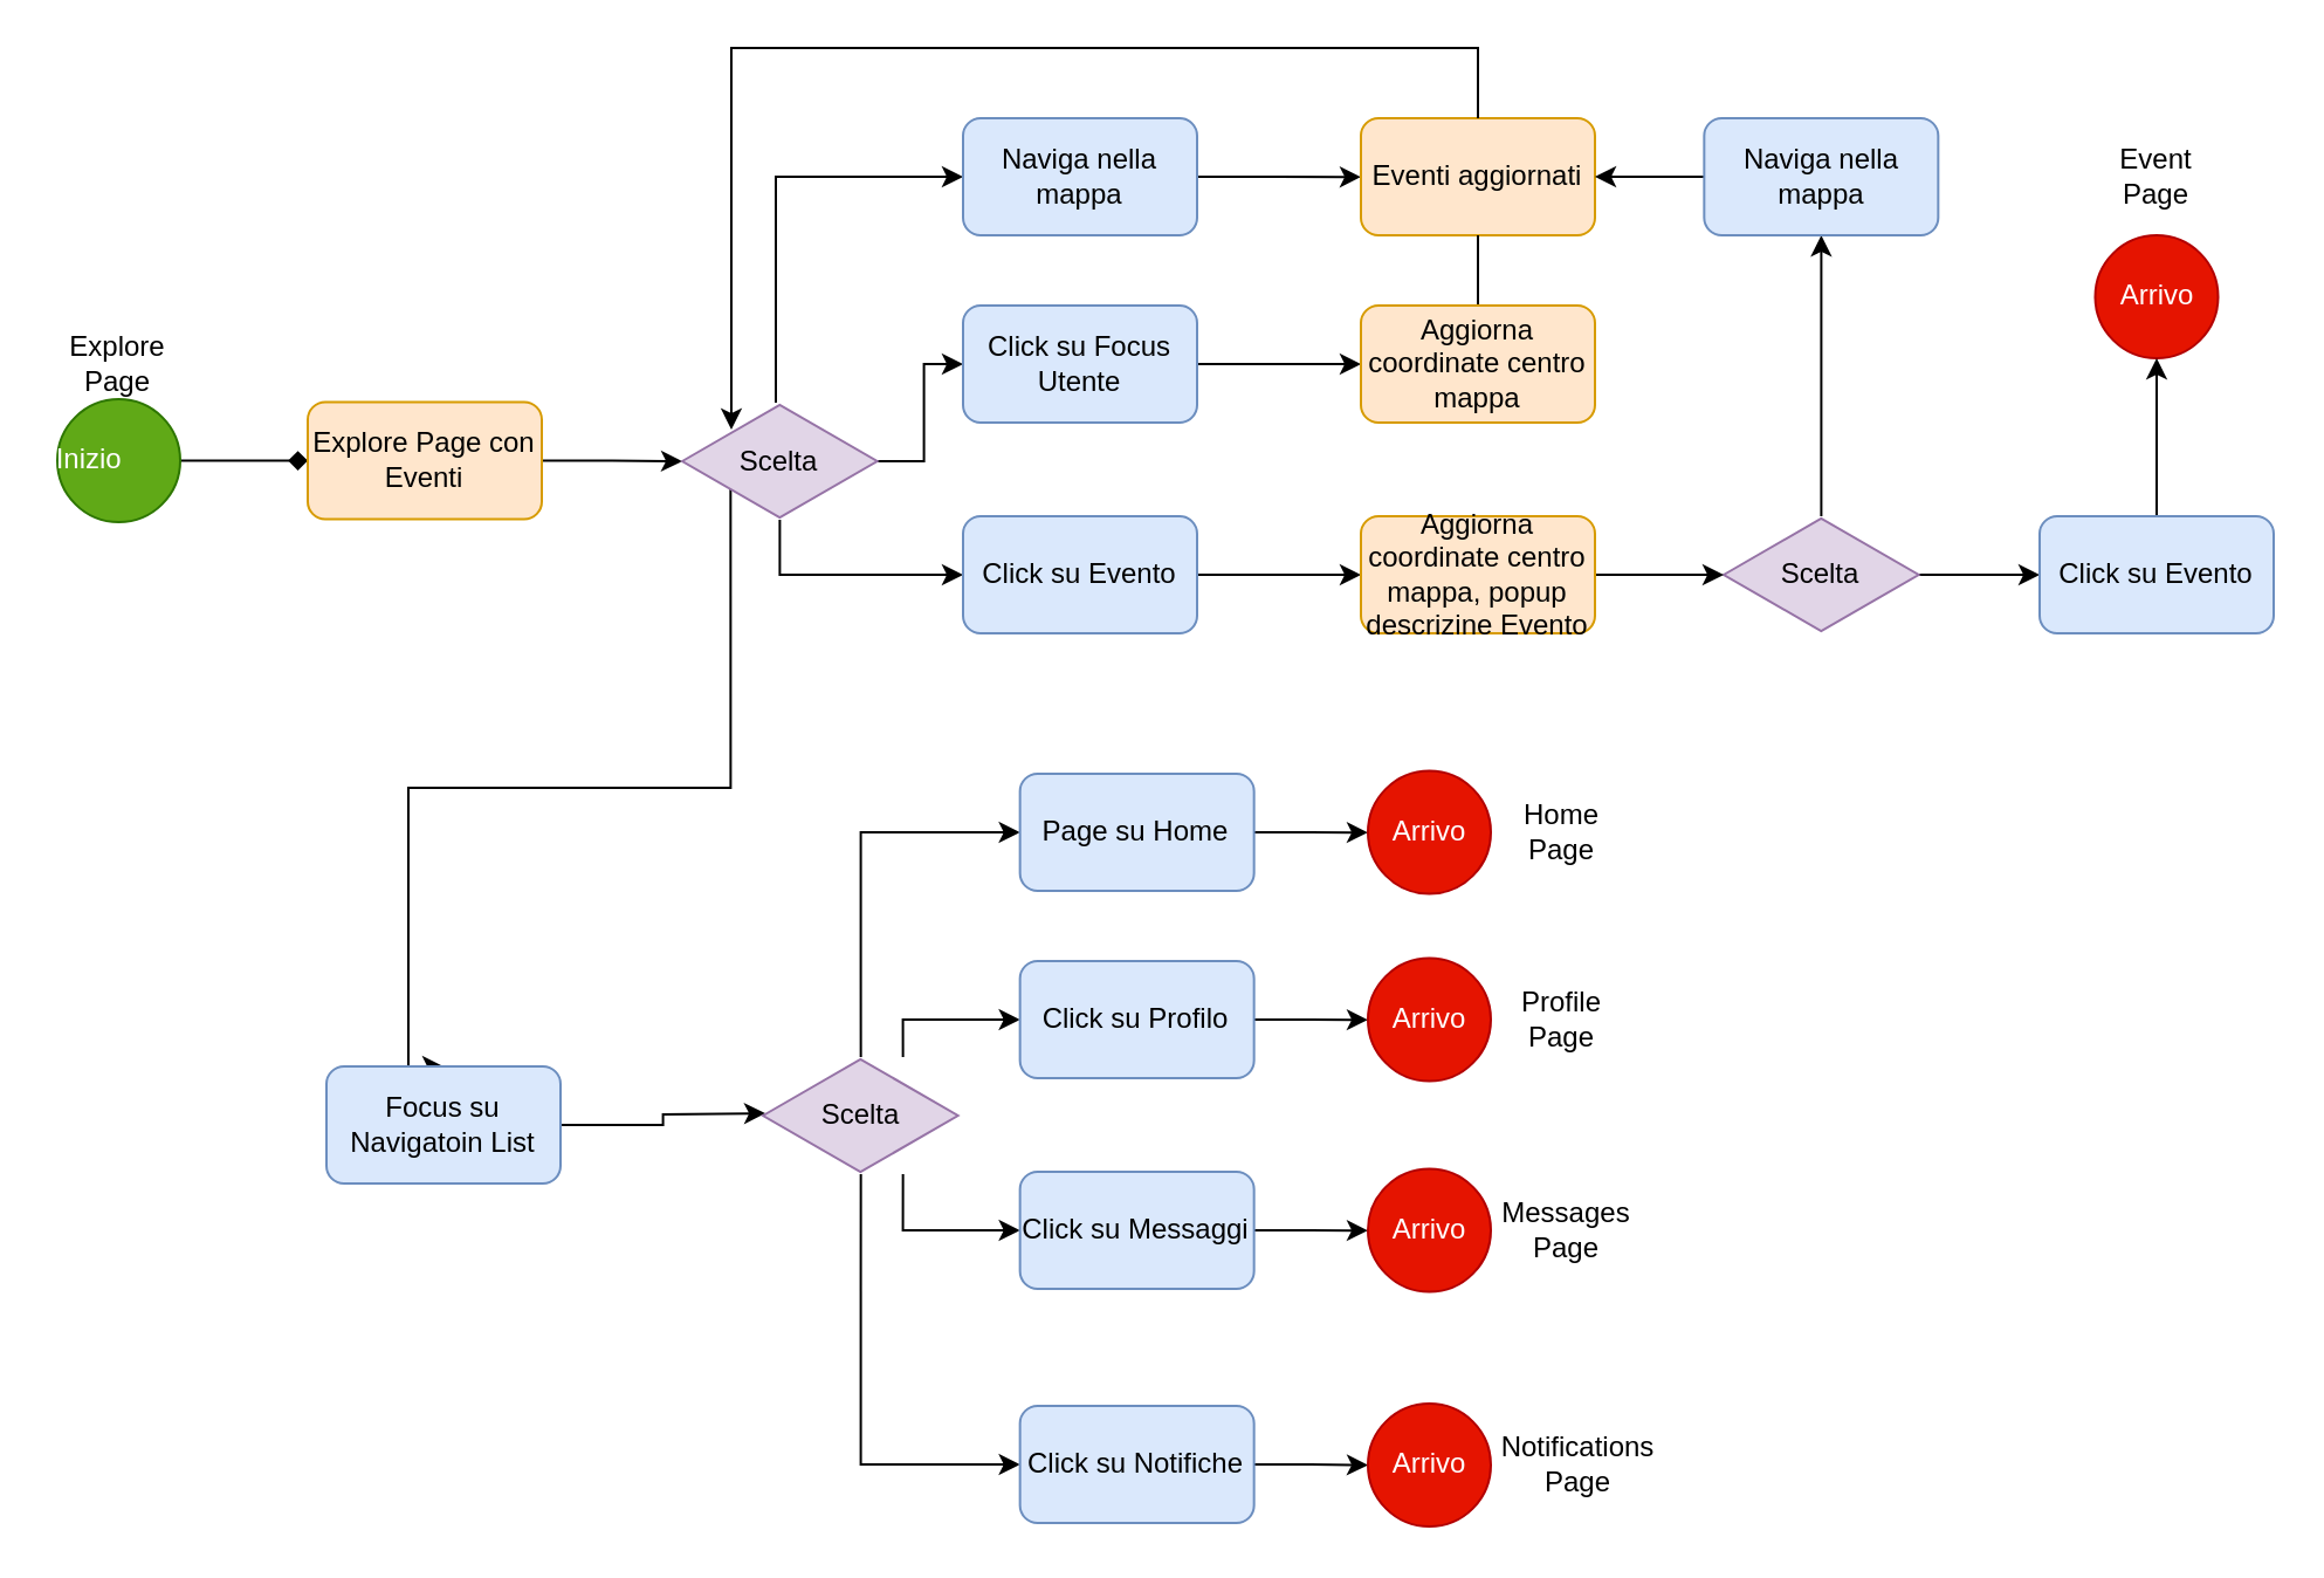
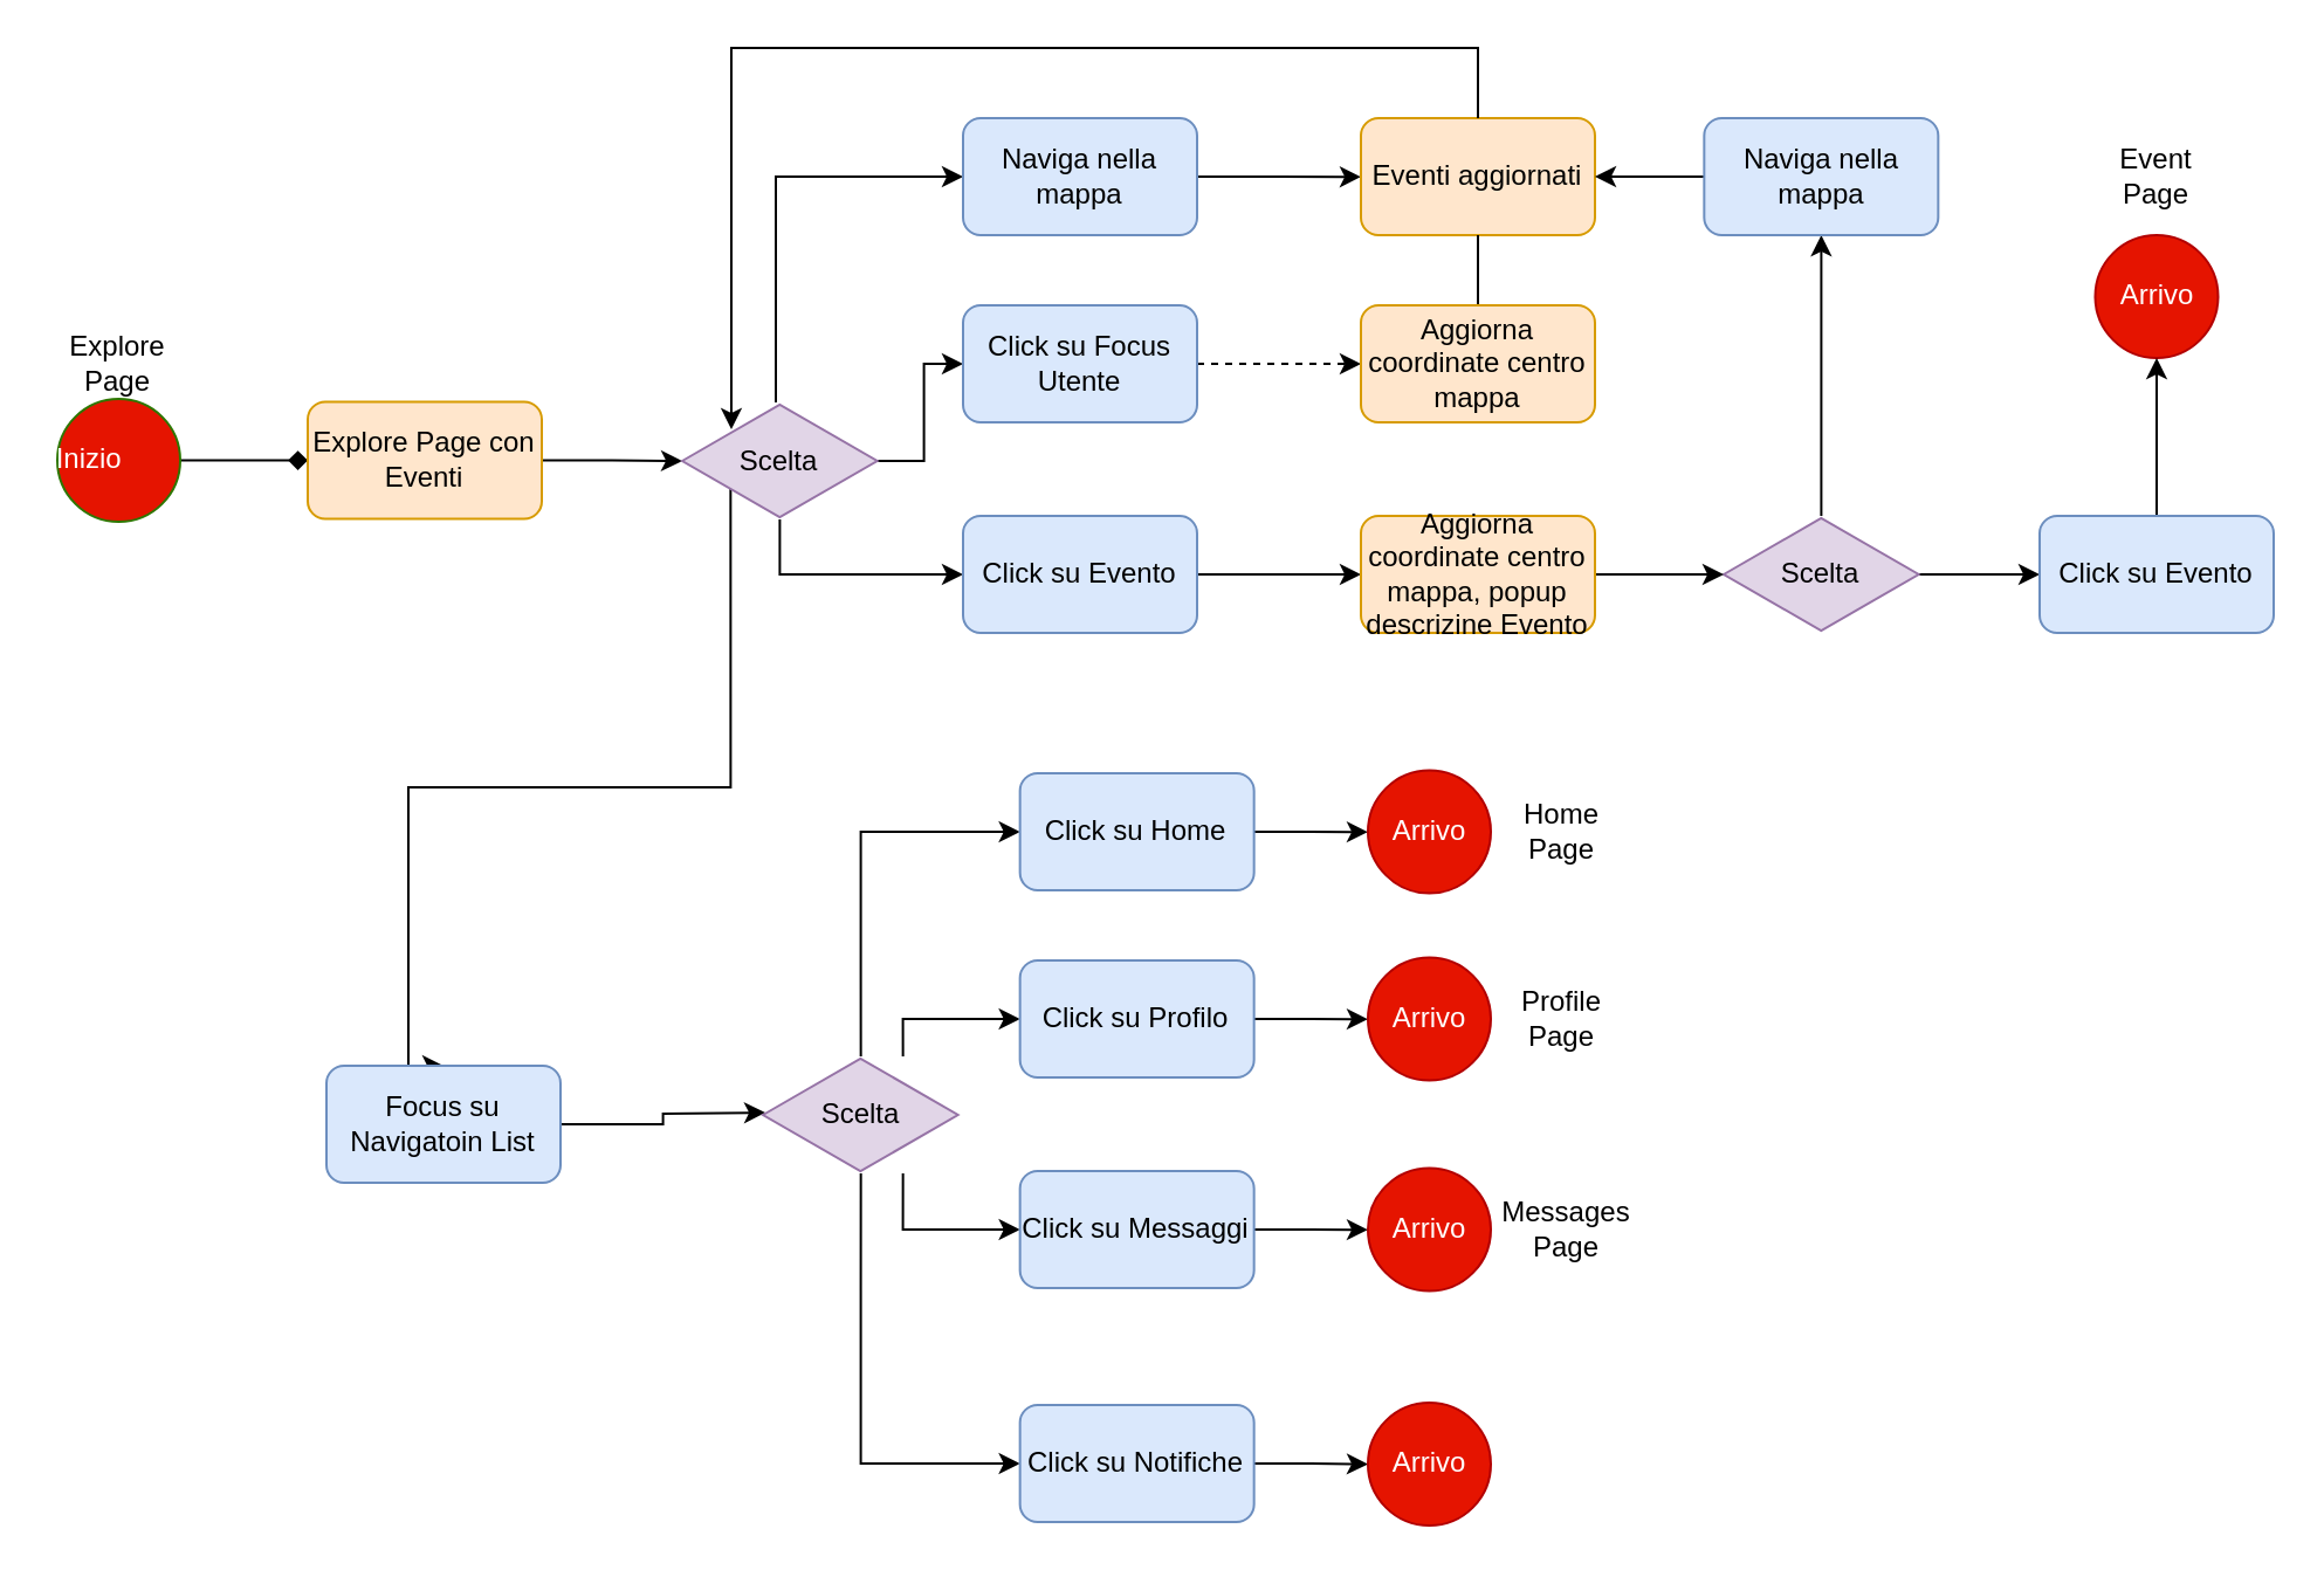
  <mxCell id="0" />
  <mxCell id="1" parent="0" />
  <mxCell id="2" value="" style="edgeStyle=orthogonalEdgeStyle;rounded=0;orthogonalLoop=1;jettySize=auto;html=1;endArrow=diamond;" parent="1" source="3" target="6" edge="1"><mxGeometry relative="1" as="geometry" /></mxCell>
- <mxCell id="3" value="Inizio&lt;span style=&quot;white-space: pre;&quot;&gt;&#09;&lt;/span&gt;" style="ellipse;whiteSpace=wrap;html=1;aspect=fixed;fillColor=#60a917;strokeColor=#2D7600;fontColor=#ffffff;" parent="1" vertex="1"><mxGeometry x="24" y="170" width="52.5" height="52.5" as="geometry" /></mxCell>
+ <mxCell id="3" value="Inizio&lt;span style=&quot;white-space: pre;&quot;&gt;&#09;&lt;/span&gt;" style="ellipse;whiteSpace=wrap;html=1;aspect=fixed;fillColor=#e51400;strokeColor=#2D7600;fontColor=#ffffff;" parent="1" vertex="1"><mxGeometry x="24" y="170" width="52.5" height="52.5" as="geometry" /></mxCell>
  <mxCell id="4" value="Explore&lt;br&gt;Page" style="text;html=1;strokeColor=none;fillColor=none;align=center;verticalAlign=middle;whiteSpace=wrap;rounded=0;" parent="1" vertex="1"><mxGeometry x="20" y="140" width="60" height="30" as="geometry" /></mxCell>
  <mxCell id="5" value="" style="edgeStyle=orthogonalEdgeStyle;rounded=0;orthogonalLoop=1;jettySize=auto;html=1;" parent="1" source="6" target="11" edge="1"><mxGeometry relative="1" as="geometry" /></mxCell>
  <mxCell id="6" value="Explore Page con Eventi" style="rounded=1;whiteSpace=wrap;html=1;fillColor=#ffe6cc;strokeColor=#d79b00;" parent="1" vertex="1"><mxGeometry x="131" y="171.25" width="100" height="50" as="geometry" /></mxCell>
  <mxCell id="7" style="edgeStyle=orthogonalEdgeStyle;rounded=0;orthogonalLoop=1;jettySize=auto;html=1;entryX=0;entryY=0.5;entryDx=0;entryDy=0;" parent="1" source="11" target="13" edge="1"><mxGeometry relative="1" as="geometry"><Array as="points"><mxPoint x="331" y="75" /></Array></mxGeometry></mxCell>
  <mxCell id="8" style="edgeStyle=orthogonalEdgeStyle;rounded=0;orthogonalLoop=1;jettySize=auto;html=1;entryX=0;entryY=0.5;entryDx=0;entryDy=0;" parent="1" source="11" target="15" edge="1"><mxGeometry relative="1" as="geometry"><Array as="points"><mxPoint x="333" y="245" /></Array></mxGeometry></mxCell>
  <mxCell id="9" style="edgeStyle=orthogonalEdgeStyle;rounded=0;orthogonalLoop=1;jettySize=auto;html=1;entryX=0.5;entryY=0;entryDx=0;entryDy=0;exitX=0.248;exitY=0.73;exitDx=0;exitDy=0;exitPerimeter=0;" parent="1" source="11" target="19" edge="1"><mxGeometry relative="1" as="geometry"><Array as="points"><mxPoint x="312" y="336" /><mxPoint x="174" y="336" /></Array></mxGeometry></mxCell>
  <mxCell id="10" style="edgeStyle=orthogonalEdgeStyle;rounded=0;orthogonalLoop=1;jettySize=auto;html=1;entryX=0;entryY=0.5;entryDx=0;entryDy=0;" edge="1" parent="1" source="11" target="44"><mxGeometry relative="1" as="geometry" /></mxCell>
  <mxCell id="11" value="Scelta" style="html=1;whiteSpace=wrap;aspect=fixed;shape=isoRectangle;fillColor=#e1d5e7;strokeColor=#9673a6;" parent="1" vertex="1"><mxGeometry x="291" y="171.5" width="83.33" height="50" as="geometry" /></mxCell>
  <mxCell id="12" value="" style="edgeStyle=orthogonalEdgeStyle;rounded=0;orthogonalLoop=1;jettySize=auto;html=1;" parent="1" source="13" edge="1"><mxGeometry relative="1" as="geometry"><mxPoint x="581" y="75.1" as="targetPoint" /></mxGeometry></mxCell>
  <mxCell id="13" value="Naviga nella mappa" style="rounded=1;whiteSpace=wrap;html=1;fillColor=#dae8fc;strokeColor=#6c8ebf;" parent="1" vertex="1"><mxGeometry x="411" y="50" width="100" height="50" as="geometry" /></mxCell>
  <mxCell id="14" value="" style="edgeStyle=orthogonalEdgeStyle;rounded=0;orthogonalLoop=1;jettySize=auto;html=1;" edge="1" parent="1" source="15" target="51"><mxGeometry relative="1" as="geometry" /></mxCell>
  <mxCell id="15" value="Click su Evento" style="rounded=1;whiteSpace=wrap;html=1;fillColor=#dae8fc;strokeColor=#6c8ebf;" parent="1" vertex="1"><mxGeometry x="411" y="220" width="100" height="50" as="geometry" /></mxCell>
  <mxCell id="16" value="Arrivo" style="ellipse;whiteSpace=wrap;html=1;aspect=fixed;fillColor=#e51400;strokeColor=#B20000;fontColor=#ffffff;" parent="1" vertex="1"><mxGeometry x="894.75" y="100" width="52.5" height="52.5" as="geometry" /></mxCell>
  <mxCell id="17" value="Event Page" style="text;html=1;strokeColor=none;fillColor=none;align=center;verticalAlign=middle;whiteSpace=wrap;rounded=0;" parent="1" vertex="1"><mxGeometry x="891" y="60" width="60" height="30" as="geometry" /></mxCell>
  <mxCell id="18" value="" style="edgeStyle=orthogonalEdgeStyle;rounded=0;orthogonalLoop=1;jettySize=auto;html=1;" parent="1" source="19" edge="1"><mxGeometry relative="1" as="geometry"><mxPoint x="326.5" y="475" as="targetPoint" /></mxGeometry></mxCell>
  <mxCell id="19" value="Focus su Navigatoin List" style="rounded=1;whiteSpace=wrap;html=1;fillColor=#dae8fc;strokeColor=#6c8ebf;" parent="1" vertex="1"><mxGeometry x="139" y="455" width="100" height="50" as="geometry" /></mxCell>
  <mxCell id="20" style="edgeStyle=orthogonalEdgeStyle;rounded=0;orthogonalLoop=1;jettySize=auto;html=1;entryX=0;entryY=0.5;entryDx=0;entryDy=0;" parent="1" target="25" edge="1"><mxGeometry relative="1" as="geometry"><mxPoint x="367.33" y="451" as="sourcePoint" /><Array as="points"><mxPoint x="367.33" y="416" /><mxPoint x="367.33" y="355" /></Array></mxGeometry></mxCell>
  <mxCell id="21" style="edgeStyle=orthogonalEdgeStyle;rounded=0;orthogonalLoop=1;jettySize=auto;html=1;entryX=0;entryY=0.5;entryDx=0;entryDy=0;" parent="1" target="27" edge="1"><mxGeometry relative="1" as="geometry"><mxPoint x="385.33" y="451" as="sourcePoint" /><Array as="points"><mxPoint x="385.33" y="435" /></Array></mxGeometry></mxCell>
  <mxCell id="22" style="edgeStyle=orthogonalEdgeStyle;rounded=0;orthogonalLoop=1;jettySize=auto;html=1;entryX=0;entryY=0.5;entryDx=0;entryDy=0;" parent="1" target="29" edge="1"><mxGeometry relative="1" as="geometry"><mxPoint x="385.33" y="501" as="sourcePoint" /><Array as="points"><mxPoint x="385.33" y="525" /></Array></mxGeometry></mxCell>
  <mxCell id="23" style="edgeStyle=orthogonalEdgeStyle;rounded=0;orthogonalLoop=1;jettySize=auto;html=1;entryX=0;entryY=0.5;entryDx=0;entryDy=0;" parent="1" target="31" edge="1"><mxGeometry relative="1" as="geometry"><mxPoint x="367.33" y="501" as="sourcePoint" /><Array as="points"><mxPoint x="367.33" y="551" /><mxPoint x="367.33" y="551" /><mxPoint x="367.33" y="625" /></Array></mxGeometry></mxCell>
  <mxCell id="24" value="" style="edgeStyle=orthogonalEdgeStyle;rounded=0;orthogonalLoop=1;jettySize=auto;html=1;" parent="1" source="25" target="32" edge="1"><mxGeometry relative="1" as="geometry" /></mxCell>
- <mxCell id="25" value="Page su Home" style="rounded=1;whiteSpace=wrap;html=1;fillColor=#dae8fc;strokeColor=#6c8ebf;" parent="1" vertex="1"><mxGeometry x="435.33" y="330" width="100" height="50" as="geometry" /></mxCell>
+ <mxCell id="25" value="Click su Home" style="rounded=1;whiteSpace=wrap;html=1;fillColor=#dae8fc;strokeColor=#6c8ebf;" parent="1" vertex="1"><mxGeometry x="435.33" y="330" width="100" height="50" as="geometry" /></mxCell>
  <mxCell id="26" value="" style="edgeStyle=orthogonalEdgeStyle;rounded=0;orthogonalLoop=1;jettySize=auto;html=1;" parent="1" source="27" target="33" edge="1"><mxGeometry relative="1" as="geometry" /></mxCell>
  <mxCell id="27" value="Click su Profilo" style="rounded=1;whiteSpace=wrap;html=1;fillColor=#dae8fc;strokeColor=#6c8ebf;" parent="1" vertex="1"><mxGeometry x="435.33" y="410" width="100" height="50" as="geometry" /></mxCell>
  <mxCell id="28" value="" style="edgeStyle=orthogonalEdgeStyle;rounded=0;orthogonalLoop=1;jettySize=auto;html=1;" parent="1" source="29" target="34" edge="1"><mxGeometry relative="1" as="geometry" /></mxCell>
  <mxCell id="29" value="Click su Messaggi" style="rounded=1;whiteSpace=wrap;html=1;fillColor=#dae8fc;strokeColor=#6c8ebf;" parent="1" vertex="1"><mxGeometry x="435.33" y="500" width="100" height="50" as="geometry" /></mxCell>
  <mxCell id="30" value="" style="edgeStyle=orthogonalEdgeStyle;rounded=0;orthogonalLoop=1;jettySize=auto;html=1;" parent="1" source="31" target="35" edge="1"><mxGeometry relative="1" as="geometry" /></mxCell>
  <mxCell id="31" value="Click su Notifiche" style="rounded=1;whiteSpace=wrap;html=1;fillColor=#dae8fc;strokeColor=#6c8ebf;" parent="1" vertex="1"><mxGeometry x="435.33" y="600" width="100" height="50" as="geometry" /></mxCell>
  <mxCell id="32" value="Arrivo" style="ellipse;whiteSpace=wrap;html=1;aspect=fixed;fillColor=#e51400;strokeColor=#B20000;fontColor=#ffffff;" parent="1" vertex="1"><mxGeometry x="584" y="328.75" width="52.5" height="52.5" as="geometry" /></mxCell>
  <mxCell id="33" value="Arrivo" style="ellipse;whiteSpace=wrap;html=1;aspect=fixed;fillColor=#e51400;strokeColor=#B20000;fontColor=#ffffff;" parent="1" vertex="1"><mxGeometry x="584" y="408.75" width="52.5" height="52.5" as="geometry" /></mxCell>
  <mxCell id="34" value="Arrivo" style="ellipse;whiteSpace=wrap;html=1;aspect=fixed;fillColor=#e51400;strokeColor=#B20000;fontColor=#ffffff;" parent="1" vertex="1"><mxGeometry x="584" y="498.75" width="52.5" height="52.5" as="geometry" /></mxCell>
  <mxCell id="35" value="Arrivo" style="ellipse;whiteSpace=wrap;html=1;aspect=fixed;fillColor=#e51400;strokeColor=#B20000;fontColor=#ffffff;" parent="1" vertex="1"><mxGeometry x="584" y="599" width="52.5" height="52.5" as="geometry" /></mxCell>
  <mxCell id="36" value="Home Page" style="text;html=1;strokeColor=none;fillColor=none;align=center;verticalAlign=middle;whiteSpace=wrap;rounded=0;" parent="1" vertex="1"><mxGeometry x="636.5" y="340" width="60" height="30" as="geometry" /></mxCell>
  <mxCell id="37" value="Profile Page" style="text;html=1;strokeColor=none;fillColor=none;align=center;verticalAlign=middle;whiteSpace=wrap;rounded=0;" parent="1" vertex="1"><mxGeometry x="636.5" y="420" width="60" height="30" as="geometry" /></mxCell>
  <mxCell id="38" value="Messages Page" style="text;html=1;strokeColor=none;fillColor=none;align=center;verticalAlign=middle;whiteSpace=wrap;rounded=0;" parent="1" vertex="1"><mxGeometry x="638.5" y="510" width="60" height="30" as="geometry" /></mxCell>
- <mxCell id="39" value="Notifications&lt;br&gt;Page" style="text;html=1;strokeColor=none;fillColor=none;align=center;verticalAlign=middle;whiteSpace=wrap;rounded=0;" parent="1" vertex="1"><mxGeometry x="644" y="610" width="60" height="30" as="geometry" /></mxCell>
  <mxCell id="40" value="Scelta" style="html=1;whiteSpace=wrap;aspect=fixed;shape=isoRectangle;fillColor=#e1d5e7;strokeColor=#9673a6;" parent="1" vertex="1"><mxGeometry x="325.5" y="451" width="83.33" height="50" as="geometry" /></mxCell>
  <mxCell id="41" value="Eventi aggiornati" style="rounded=1;whiteSpace=wrap;html=1;fillColor=#ffe6cc;strokeColor=#d79b00;" vertex="1" parent="1"><mxGeometry x="581" y="50" width="100" height="50" as="geometry" /></mxCell>
  <mxCell id="42" style="edgeStyle=orthogonalEdgeStyle;rounded=0;orthogonalLoop=1;jettySize=auto;html=1;entryX=0.252;entryY=0.23;entryDx=0;entryDy=0;entryPerimeter=0;" edge="1" parent="1" source="41" target="11"><mxGeometry relative="1" as="geometry"><Array as="points"><mxPoint x="631" y="20" /><mxPoint x="312" y="20" /></Array></mxGeometry></mxCell>
- <mxCell id="43" value="" style="edgeStyle=orthogonalEdgeStyle;rounded=0;orthogonalLoop=1;jettySize=auto;html=1;" edge="1" parent="1" source="44" target="46"><mxGeometry relative="1" as="geometry" /></mxCell>
+ <mxCell id="43" value="" style="edgeStyle=orthogonalEdgeStyle;rounded=0;orthogonalLoop=1;jettySize=auto;html=1;dashed=1;" edge="1" parent="1" source="44" target="46"><mxGeometry relative="1" as="geometry" /></mxCell>
  <mxCell id="44" value="Click su Focus Utente" style="rounded=1;whiteSpace=wrap;html=1;fillColor=#dae8fc;strokeColor=#6c8ebf;" vertex="1" parent="1"><mxGeometry x="411" y="130" width="100" height="50" as="geometry" /></mxCell>
  <mxCell id="45" value="" style="edgeStyle=orthogonalEdgeStyle;rounded=0;orthogonalLoop=1;jettySize=auto;html=1;endArrow=none;" edge="1" parent="1" source="46" target="41"><mxGeometry relative="1" as="geometry" /></mxCell>
  <mxCell id="46" value="Aggiorna coordinate centro mappa" style="rounded=1;whiteSpace=wrap;html=1;fillColor=#ffe6cc;strokeColor=#d79b00;" vertex="1" parent="1"><mxGeometry x="581" y="130" width="100" height="50" as="geometry" /></mxCell>
  <mxCell id="47" value="" style="edgeStyle=orthogonalEdgeStyle;rounded=0;orthogonalLoop=1;jettySize=auto;html=1;" edge="1" parent="1" source="49" target="53"><mxGeometry relative="1" as="geometry" /></mxCell>
  <mxCell id="48" value="" style="edgeStyle=orthogonalEdgeStyle;rounded=0;orthogonalLoop=1;jettySize=auto;html=1;" edge="1" parent="1" source="49" target="55"><mxGeometry relative="1" as="geometry" /></mxCell>
  <mxCell id="49" value="Scelta" style="html=1;whiteSpace=wrap;aspect=fixed;shape=isoRectangle;fillColor=#e1d5e7;strokeColor=#9673a6;" vertex="1" parent="1"><mxGeometry x="736" y="220" width="83.33" height="50" as="geometry" /></mxCell>
  <mxCell id="50" value="" style="edgeStyle=orthogonalEdgeStyle;rounded=0;orthogonalLoop=1;jettySize=auto;html=1;" edge="1" parent="1" source="51" target="49"><mxGeometry relative="1" as="geometry" /></mxCell>
  <mxCell id="51" value="Aggiorna coordinate centro mappa, popup descrizine Evento" style="rounded=1;whiteSpace=wrap;html=1;fillColor=#ffe6cc;strokeColor=#d79b00;" vertex="1" parent="1"><mxGeometry x="581" y="220" width="100" height="50" as="geometry" /></mxCell>
  <mxCell id="52" value="" style="edgeStyle=orthogonalEdgeStyle;rounded=0;orthogonalLoop=1;jettySize=auto;html=1;" edge="1" parent="1" source="53" target="41"><mxGeometry relative="1" as="geometry" /></mxCell>
  <mxCell id="53" value="Naviga nella mappa" style="rounded=1;whiteSpace=wrap;html=1;fillColor=#dae8fc;strokeColor=#6c8ebf;" vertex="1" parent="1"><mxGeometry x="727.67" y="50" width="100" height="50" as="geometry" /></mxCell>
  <mxCell id="54" value="" style="edgeStyle=orthogonalEdgeStyle;rounded=0;orthogonalLoop=1;jettySize=auto;html=1;" edge="1" parent="1" source="55" target="16"><mxGeometry relative="1" as="geometry" /></mxCell>
  <mxCell id="55" value="Click su Evento" style="rounded=1;whiteSpace=wrap;html=1;fillColor=#dae8fc;strokeColor=#6c8ebf;" vertex="1" parent="1"><mxGeometry x="871" y="220" width="100" height="50" as="geometry" /></mxCell>
